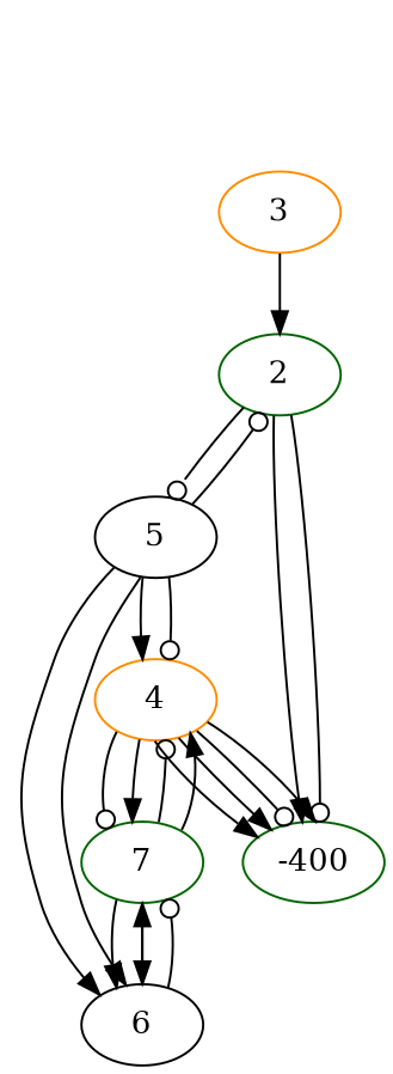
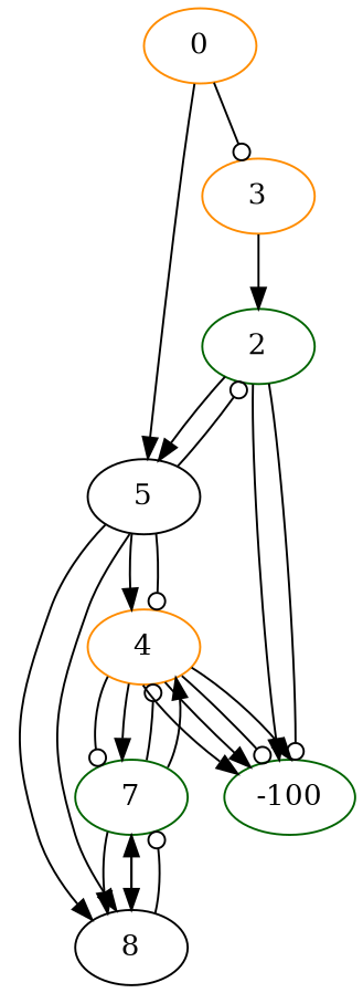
  digraph {
    node [color=darkorange]
    edge [arrowhead=normal]
+   0
    3
    5 [color=black]
    2 [color=darkgreen]
-   8 [color=black label=6]
+   8 [color=black]
    4
-   -100 [color=darkgreen label=-400]
+   -100 [color=darkgreen]
    7 [color=darkgreen]
+   0 -> 3 [arrowhead=odot]
+   0 -> 5
    3 -> 2
    5 -> 2 [arrowhead=odot]
    5 -> 8
    5 -> 8
    5 -> 4
    5 -> 4 [arrowhead=odot]
-   2 -> 5 [arrowhead=odot]
+   2 -> 5
    2 -> -100
    2 -> -100 [arrowhead=odot]
    8 -> 7
    8 -> 7 [arrowhead=odot]
    4 -> -100
    4 -> -100
    4 -> -100 [arrowhead=odot]
    4 -> -100
    4 -> 7 [arrowhead=odot]
    4 -> 7
    7 -> 8
    7 -> 8
    7 -> 4 [arrowhead=odot]
    7 -> 4
  }
